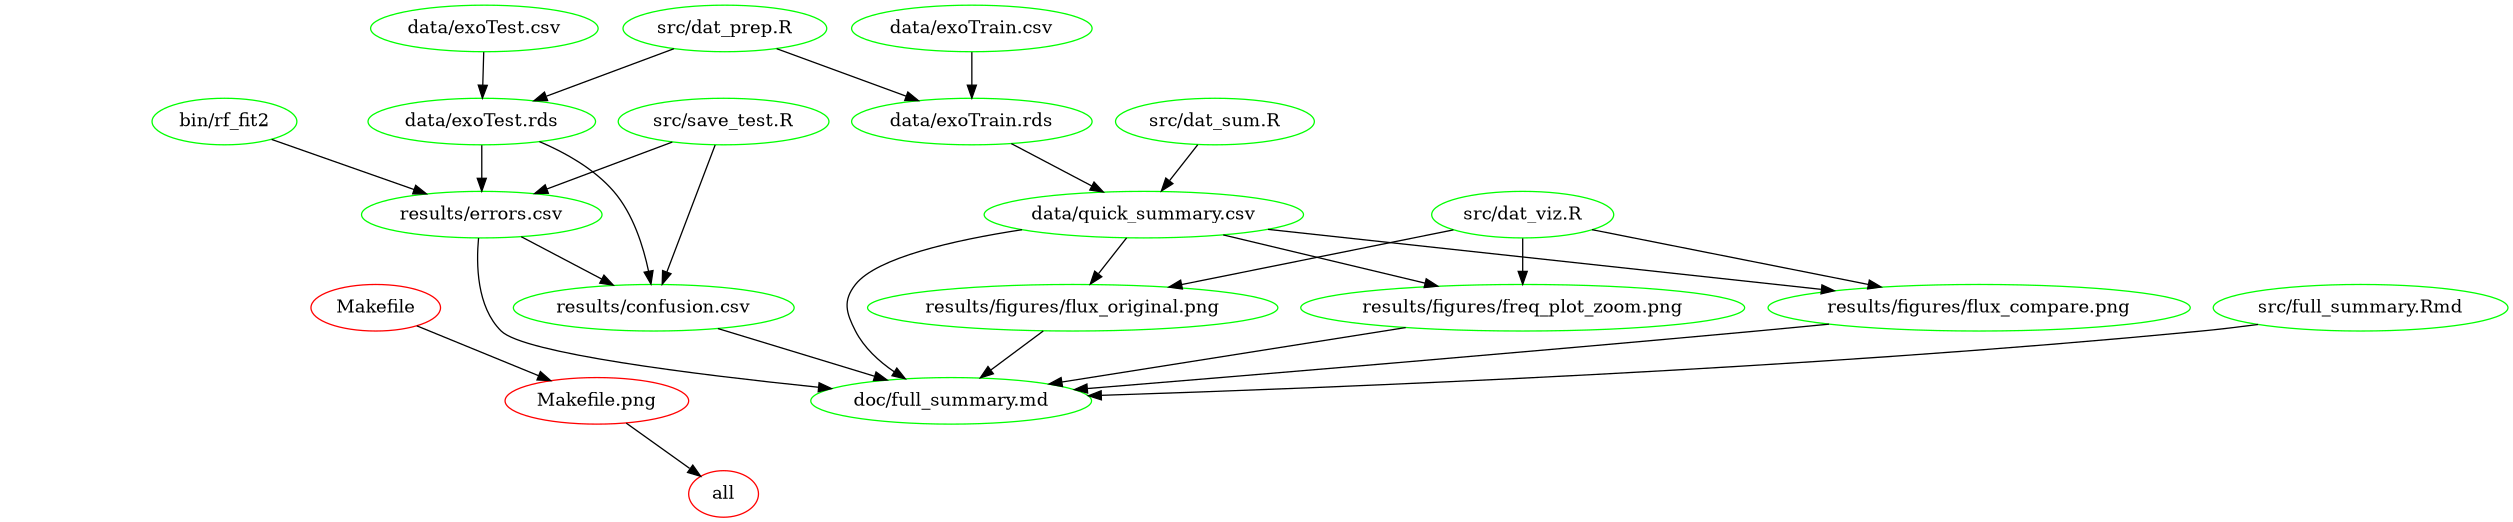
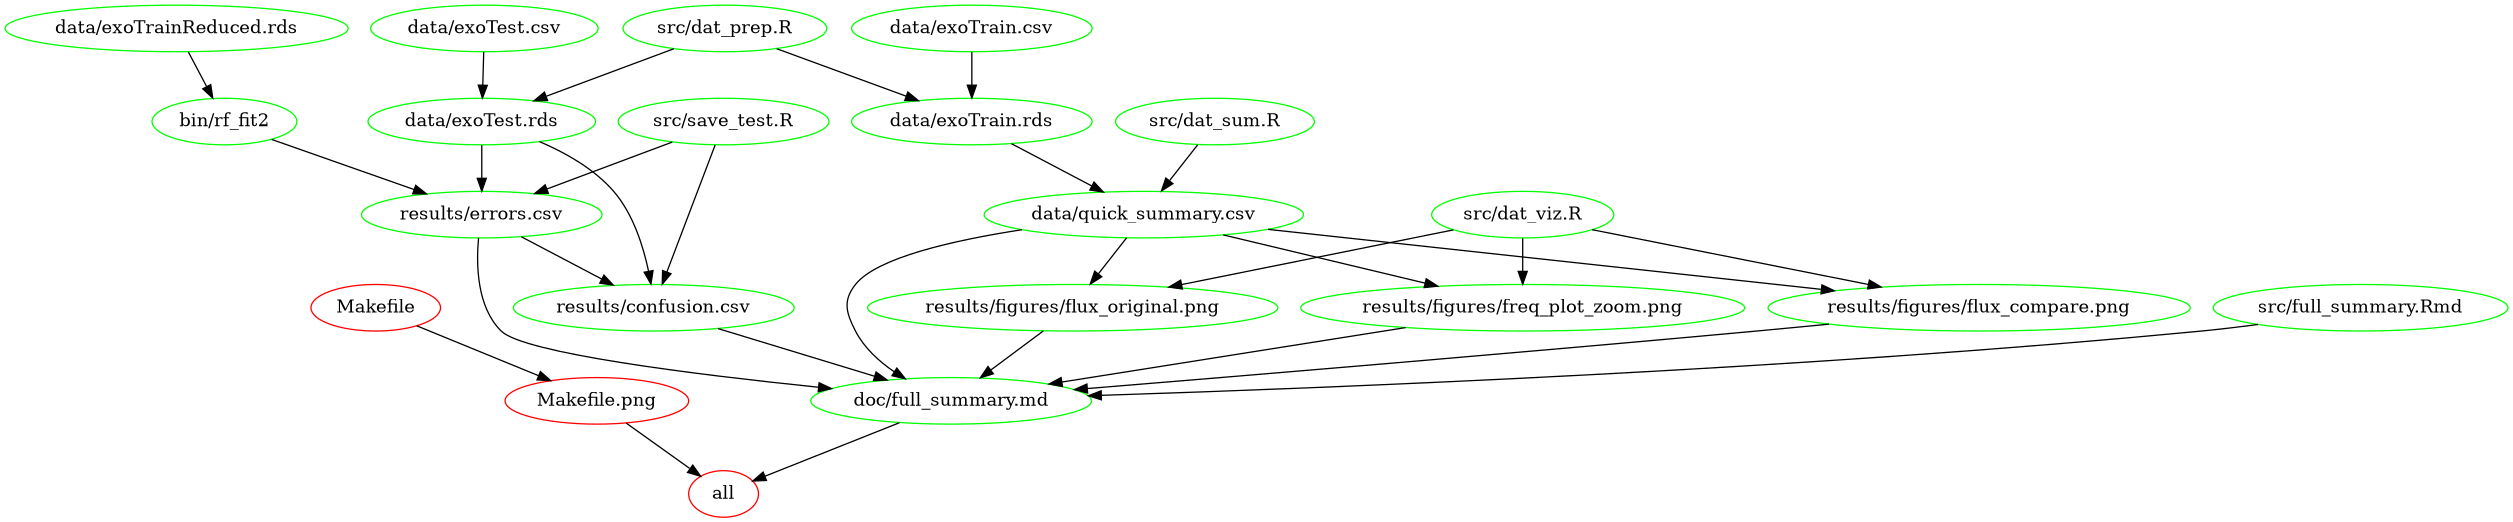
  digraph {
    node [color=green]
    n1 [color=red label=Makefile]
    n2 [color=red label="Makefile.png"]
    n3 [color=red label=all]
    n4 [label="bin/rf_fit2"]
    n5 [label="results/errors.csv"]
    n6 [label="results/confusion.csv"]
    n7 [label="doc/full_summary.md"]
    n8 [label="data/exoTest.csv"]
    n9 [label="data/exoTest.rds"]
    n10 [label="data/exoTrain.csv"]
    n11 [label="data/exoTrain.rds"]
    n12 [label="data/quick_summary.csv"]
    n13 [label="results/figures/flux_compare.png"]
    n14 [label="results/figures/flux_original.png"]
    n15 [label="results/figures/freq_plot_zoom.png"]
+   n16 [label="data/exoTrainReduced.rds"]
    n17 [label="src/dat_prep.R"]
    n18 [label="src/dat_sum.R"]
    n19 [label="src/dat_viz.R"]
    n20 [label="src/full_summary.Rmd"]
    n21 [label="src/save_test.R"]
    n1 -> n2
    n2 -> n3
    n4 -> n5
    n5 -> n6
    n5 -> n7
    n6 -> n7
+   n7 -> n3
    n8 -> n9
    n9 -> n5
    n9 -> n6
    n10 -> n11
    n11 -> n12
    n12 -> n7
    n12 -> n13
    n12 -> n14
    n12 -> n15
    n13 -> n7
    n14 -> n7
    n15 -> n7
+   n16 -> n4
    n17 -> n9
    n17 -> n11
    n18 -> n12
    n19 -> n13
    n19 -> n14
    n19 -> n15
    n20 -> n7
    n21 -> n5
    n21 -> n6
  }
